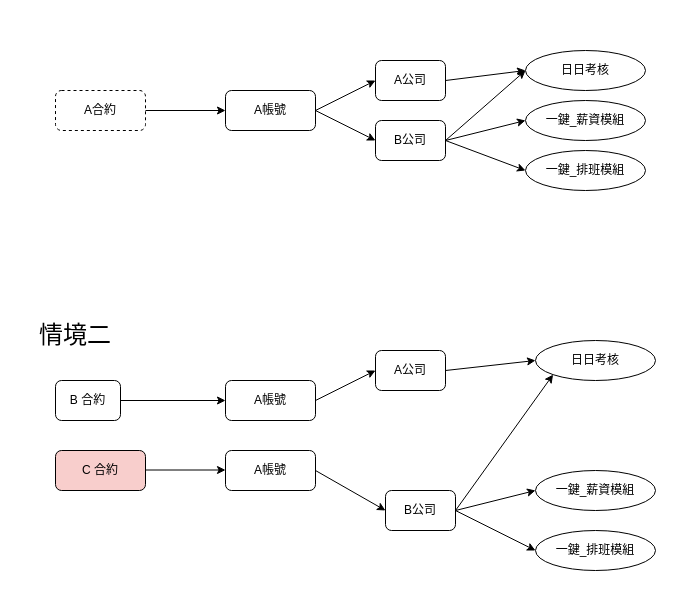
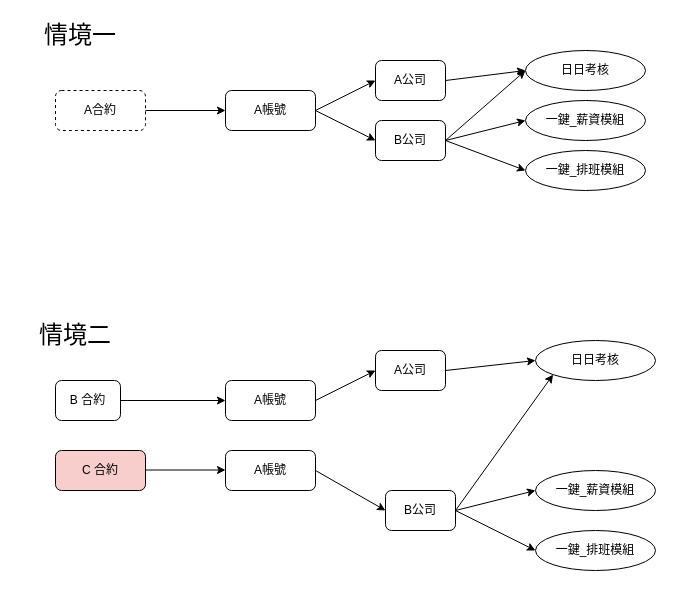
  <mxCell id="0" />
  <mxCell id="1" parent="0" />
  <mxCell id="2" value="A合約" style="rounded=1;whiteSpace=wrap;html=1;dashed=1;" vertex="1" parent="1"><mxGeometry x="55" y="90" width="90" height="40" as="geometry" /></mxCell>
  <mxCell id="3" value="A帳號" style="rounded=1;whiteSpace=wrap;html=1;" vertex="1" parent="1"><mxGeometry x="225" y="90" width="90" height="40" as="geometry" /></mxCell>
  <mxCell id="4" value="" style="endArrow=classic;html=1;rounded=0;exitX=1;exitY=0.5;exitDx=0;exitDy=0;" edge="1" parent="1" source="2" target="3"><mxGeometry width="50" height="50" relative="1" as="geometry"><mxPoint x="175" y="160" as="sourcePoint" /><mxPoint x="445" y="390" as="targetPoint" /></mxGeometry></mxCell>
  <mxCell id="5" value="" style="endArrow=classic;html=1;rounded=0;exitX=1;exitY=0.5;exitDx=0;exitDy=0;entryX=0;entryY=0.5;entryDx=0;entryDy=0;" edge="1" parent="1" source="3" target="11"><mxGeometry width="50" height="50" relative="1" as="geometry"><mxPoint x="395" y="440" as="sourcePoint" /><mxPoint x="375" y="90" as="targetPoint" /></mxGeometry></mxCell>
  <mxCell id="6" value="A公司" style="rounded=1;whiteSpace=wrap;html=1;" vertex="1" parent="1"><mxGeometry x="375" y="60" width="70" height="40" as="geometry" /></mxCell>
  <mxCell id="7" value="日日考核" style="ellipse;whiteSpace=wrap;html=1;" vertex="1" parent="1"><mxGeometry x="525" y="50" width="120" height="40" as="geometry" /></mxCell>
  <mxCell id="8" value="一鍵_薪資模組" style="ellipse;whiteSpace=wrap;html=1;" vertex="1" parent="1"><mxGeometry x="525" y="100" width="120" height="40" as="geometry" /></mxCell>
  <mxCell id="9" value="一鍵_排班模組" style="ellipse;whiteSpace=wrap;html=1;" vertex="1" parent="1"><mxGeometry x="525" y="150" width="120" height="40" as="geometry" /></mxCell>
  <mxCell id="10" value="" style="endArrow=classic;html=1;rounded=0;exitX=1;exitY=0.5;exitDx=0;exitDy=0;entryX=0;entryY=0.5;entryDx=0;entryDy=0;" edge="1" parent="1" target="7"><mxGeometry width="50" height="50" relative="1" as="geometry"><mxPoint x="445" y="80" as="sourcePoint" /><mxPoint x="505" y="60" as="targetPoint" /></mxGeometry></mxCell>
  <mxCell id="11" value="B公司" style="rounded=1;whiteSpace=wrap;html=1;" vertex="1" parent="1"><mxGeometry x="375" y="120" width="70" height="40" as="geometry" /></mxCell>
  <mxCell id="12" value="" style="endArrow=classic;html=1;rounded=0;exitX=1;exitY=0.5;exitDx=0;exitDy=0;entryX=0;entryY=0.5;entryDx=0;entryDy=0;" edge="1" parent="1" source="3" target="6"><mxGeometry width="50" height="50" relative="1" as="geometry"><mxPoint x="325" y="120" as="sourcePoint" /><mxPoint x="385" y="150" as="targetPoint" /></mxGeometry></mxCell>
  <mxCell id="13" value="" style="endArrow=classic;html=1;rounded=0;exitX=1;exitY=0.5;exitDx=0;exitDy=0;" edge="1" parent="1" source="11"><mxGeometry width="50" height="50" relative="1" as="geometry"><mxPoint x="455" y="90" as="sourcePoint" /><mxPoint x="525" y="70" as="targetPoint" /></mxGeometry></mxCell>
  <mxCell id="14" value="" style="endArrow=classic;html=1;rounded=0;entryX=0;entryY=0.5;entryDx=0;entryDy=0;" edge="1" parent="1" target="8"><mxGeometry width="50" height="50" relative="1" as="geometry"><mxPoint x="445" y="140" as="sourcePoint" /><mxPoint x="545" y="90" as="targetPoint" /></mxGeometry></mxCell>
  <mxCell id="15" value="" style="endArrow=classic;html=1;rounded=0;entryX=0;entryY=0.5;entryDx=0;entryDy=0;" edge="1" parent="1" target="9"><mxGeometry width="50" height="50" relative="1" as="geometry"><mxPoint x="445" y="140" as="sourcePoint" /><mxPoint x="535" y="130" as="targetPoint" /></mxGeometry></mxCell>
  <mxCell id="16" value="B 合約" style="rounded=1;whiteSpace=wrap;html=1;" vertex="1" parent="1"><mxGeometry x="55" y="380" width="65" height="40" as="geometry" /></mxCell>
  <mxCell id="17" value="A帳號" style="rounded=1;whiteSpace=wrap;html=1;" vertex="1" parent="1"><mxGeometry x="225" y="380" width="90" height="40" as="geometry" /></mxCell>
  <mxCell id="18" value="" style="endArrow=classic;html=1;rounded=0;exitX=1;exitY=0.5;exitDx=0;exitDy=0;" edge="1" parent="1" source="16" target="17"><mxGeometry width="50" height="50" relative="1" as="geometry"><mxPoint x="175" y="450" as="sourcePoint" /><mxPoint x="445" y="680" as="targetPoint" /></mxGeometry></mxCell>
  <mxCell id="19" value="" style="endArrow=classic;html=1;rounded=0;exitX=1;exitY=0.5;exitDx=0;exitDy=0;entryX=0;entryY=0.5;entryDx=0;entryDy=0;" edge="1" parent="1" source="31" target="25"><mxGeometry width="50" height="50" relative="1" as="geometry"><mxPoint x="395" y="730" as="sourcePoint" /><mxPoint x="375" y="380" as="targetPoint" /></mxGeometry></mxCell>
  <mxCell id="20" value="A公司" style="rounded=1;whiteSpace=wrap;html=1;" vertex="1" parent="1"><mxGeometry x="375" y="350" width="70" height="40" as="geometry" /></mxCell>
  <mxCell id="21" value="日日考核" style="ellipse;whiteSpace=wrap;html=1;" vertex="1" parent="1"><mxGeometry x="535" y="340" width="120" height="40" as="geometry" /></mxCell>
  <mxCell id="22" value="一鍵_薪資模組" style="ellipse;whiteSpace=wrap;html=1;" vertex="1" parent="1"><mxGeometry x="535" y="470" width="120" height="40" as="geometry" /></mxCell>
  <mxCell id="23" value="一鍵_排班模組" style="ellipse;whiteSpace=wrap;html=1;" vertex="1" parent="1"><mxGeometry x="535" y="530" width="120" height="40" as="geometry" /></mxCell>
  <mxCell id="24" value="" style="endArrow=classic;html=1;rounded=0;exitX=1;exitY=0.5;exitDx=0;exitDy=0;entryX=0;entryY=0.5;entryDx=0;entryDy=0;" edge="1" parent="1" target="21"><mxGeometry width="50" height="50" relative="1" as="geometry"><mxPoint x="445" y="370" as="sourcePoint" /><mxPoint x="505" y="350" as="targetPoint" /></mxGeometry></mxCell>
  <mxCell id="25" value="B公司" style="rounded=1;whiteSpace=wrap;html=1;" vertex="1" parent="1"><mxGeometry x="385" y="490" width="70" height="40" as="geometry" /></mxCell>
  <mxCell id="26" value="" style="endArrow=classic;html=1;rounded=0;exitX=1;exitY=0.5;exitDx=0;exitDy=0;entryX=0;entryY=0.5;entryDx=0;entryDy=0;" edge="1" parent="1" source="17" target="20"><mxGeometry width="50" height="50" relative="1" as="geometry"><mxPoint x="325" y="410" as="sourcePoint" /><mxPoint x="385" y="440" as="targetPoint" /></mxGeometry></mxCell>
  <mxCell id="27" value="" style="endArrow=classic;html=1;rounded=0;exitX=1;exitY=0.5;exitDx=0;exitDy=0;entryX=0;entryY=1;entryDx=0;entryDy=0;" edge="1" parent="1" source="25" target="21"><mxGeometry width="50" height="50" relative="1" as="geometry"><mxPoint x="455" y="380" as="sourcePoint" /><mxPoint x="525" y="360" as="targetPoint" /></mxGeometry></mxCell>
  <mxCell id="28" value="" style="endArrow=classic;html=1;rounded=0;entryX=0;entryY=0.5;entryDx=0;entryDy=0;exitX=1;exitY=0.5;exitDx=0;exitDy=0;" edge="1" parent="1" target="22" source="25"><mxGeometry width="50" height="50" relative="1" as="geometry"><mxPoint x="445" y="430" as="sourcePoint" /><mxPoint x="545" y="380" as="targetPoint" /></mxGeometry></mxCell>
  <mxCell id="29" value="" style="endArrow=classic;html=1;rounded=0;entryX=0;entryY=0.5;entryDx=0;entryDy=0;exitX=1;exitY=0.5;exitDx=0;exitDy=0;" edge="1" parent="1" target="23" source="25"><mxGeometry width="50" height="50" relative="1" as="geometry"><mxPoint x="445" y="430" as="sourcePoint" /><mxPoint x="535" y="420" as="targetPoint" /></mxGeometry></mxCell>
  <mxCell id="30" value="C 合約" style="rounded=1;whiteSpace=wrap;html=1;fillColor=#f8cecc;" vertex="1" parent="1"><mxGeometry x="55" y="450" width="90" height="40" as="geometry" /></mxCell>
  <mxCell id="31" value="A帳號" style="rounded=1;whiteSpace=wrap;html=1;" vertex="1" parent="1"><mxGeometry x="225" y="450" width="90" height="40" as="geometry" /></mxCell>
  <mxCell id="32" value="" style="endArrow=classic;html=1;rounded=0;exitX=1;exitY=0.5;exitDx=0;exitDy=0;" edge="1" parent="1"><mxGeometry width="50" height="50" relative="1" as="geometry"><mxPoint x="145" y="469.5" as="sourcePoint" /><mxPoint x="225" y="469.5" as="targetPoint" /></mxGeometry></mxCell>
+ <mxCell id="33" value="&lt;font style=&quot;font-size: 24px;&quot;&gt;情境一&lt;/font&gt;" style="text;html=1;strokeColor=none;fillColor=none;align=center;verticalAlign=middle;whiteSpace=wrap;rounded=0;" vertex="1" parent="1"><mxGeometry x="25" y="20" width="110" height="30" as="geometry" /></mxCell>
  <mxCell id="34" value="&lt;font style=&quot;font-size: 24px;&quot;&gt;情境二&lt;/font&gt;" style="text;html=1;strokeColor=none;fillColor=none;align=center;verticalAlign=middle;whiteSpace=wrap;rounded=0;" vertex="1" parent="1"><mxGeometry x="20" y="320" width="110" height="30" as="geometry" /></mxCell>
